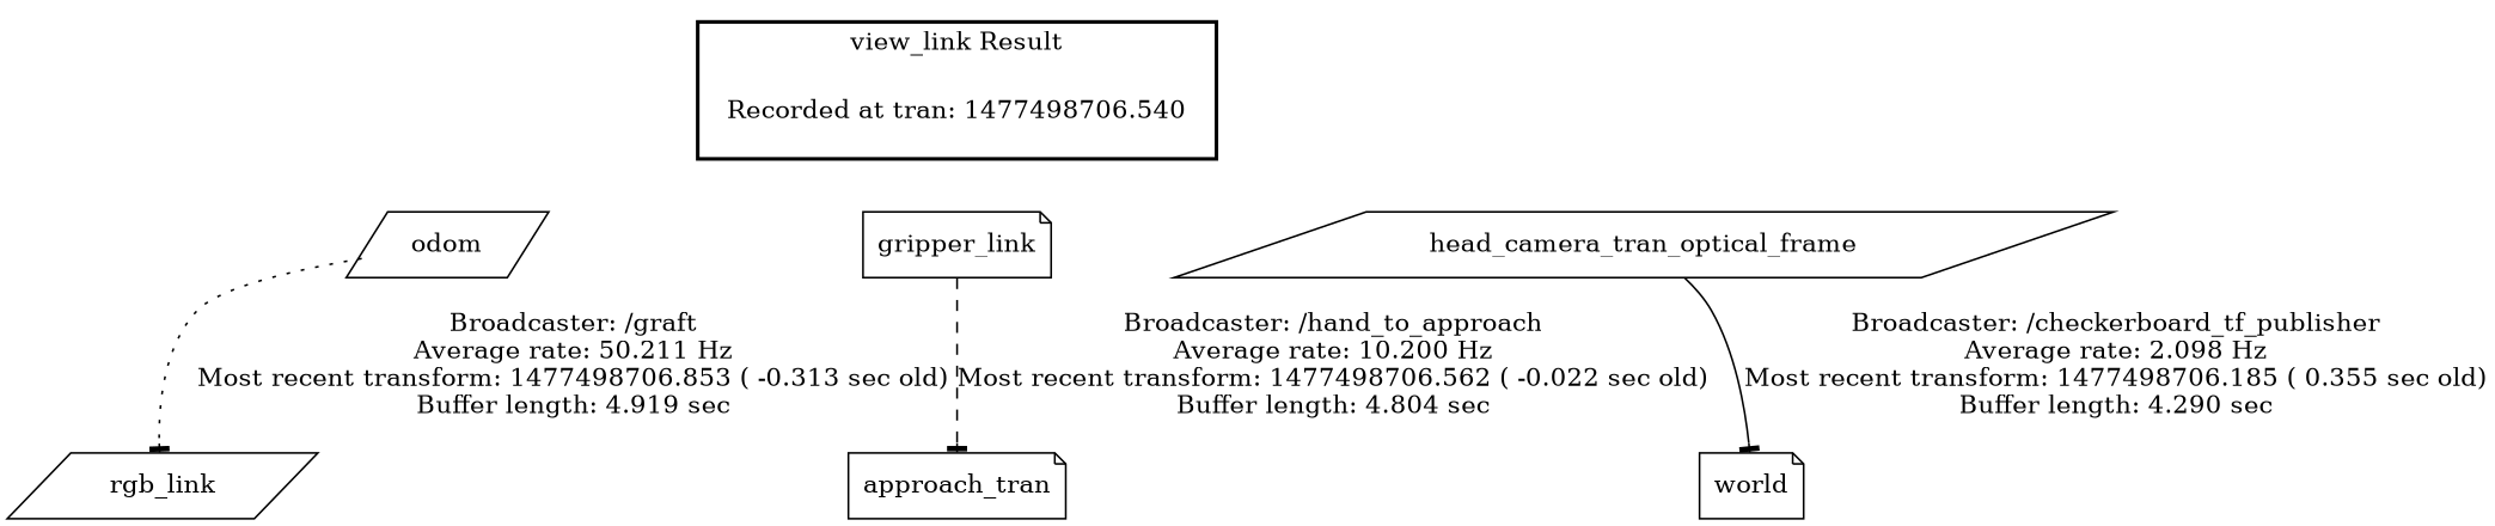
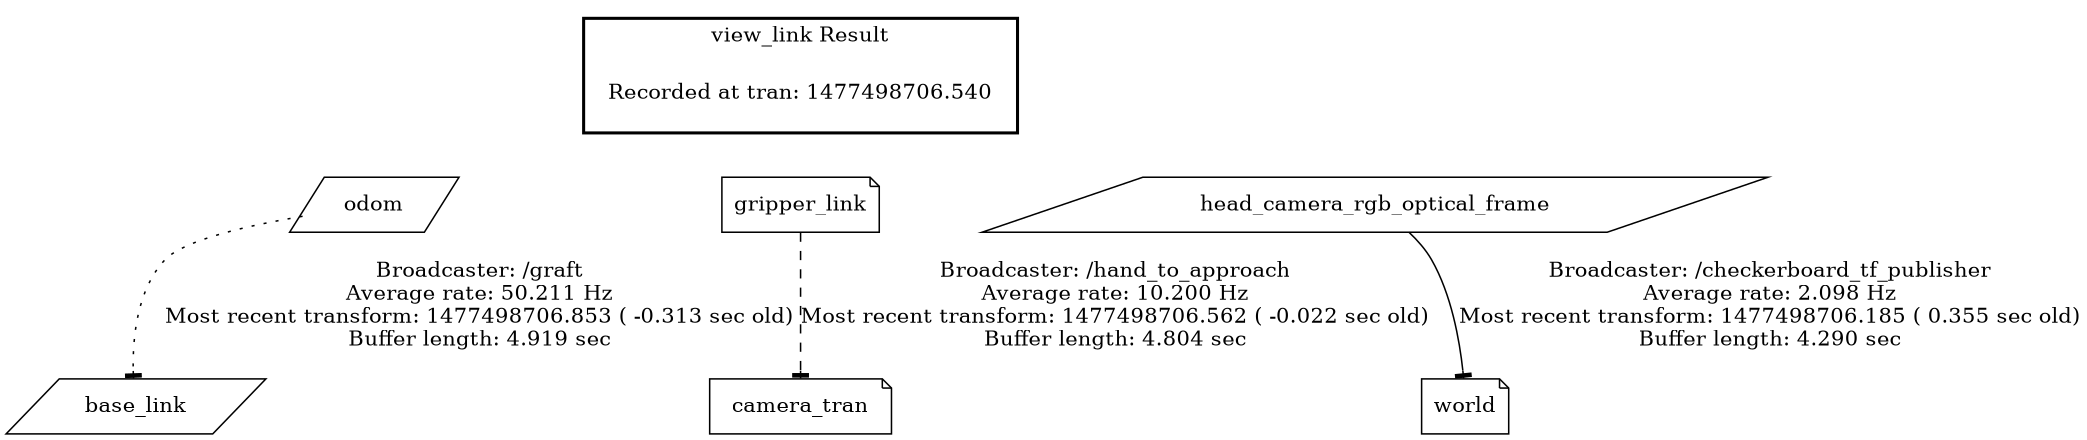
  digraph {
    node [shape=parallelogram]
    edge [style=invis]
    n1 [label="Recorded at tran: 1477498706.540" shape=plaintext]
    odom
    gripper_link [shape=note]
-   head_camera_rgb_optical_frame [label=head_camera_tran_optical_frame]
-   base_link [label=rgb_link]
-   approach_tran [shape=note]
+   head_camera_rgb_optical_frame
+   base_link
+   approach_tran [shape=note label=camera_tran]
    world [shape=note]
    subgraph cluster_1 {
      color=black
      label="view_link Result"
      style=bold
      n1
    }
    n1 -> odom
    n1 -> gripper_link
    n1 -> head_camera_rgb_optical_frame
    odom -> base_link [arrowhead=tee label="Broadcaster: /graft\nAverage rate: 50.211 Hz\nMost recent transform: 1477498706.853 ( -0.313 sec old)\nBuffer length: 4.919 sec\n" style=dotted]
    gripper_link -> approach_tran [arrowhead=tee label="Broadcaster: /hand_to_approach\nAverage rate: 10.200 Hz\nMost recent transform: 1477498706.562 ( -0.022 sec old)\nBuffer length: 4.804 sec\n" style=dashed]
    head_camera_rgb_optical_frame -> world [arrowhead=tee label="Broadcaster: /checkerboard_tf_publisher\nAverage rate: 2.098 Hz\nMost recent transform: 1477498706.185 ( 0.355 sec old)\nBuffer length: 4.290 sec\n" style=solid]
  }
